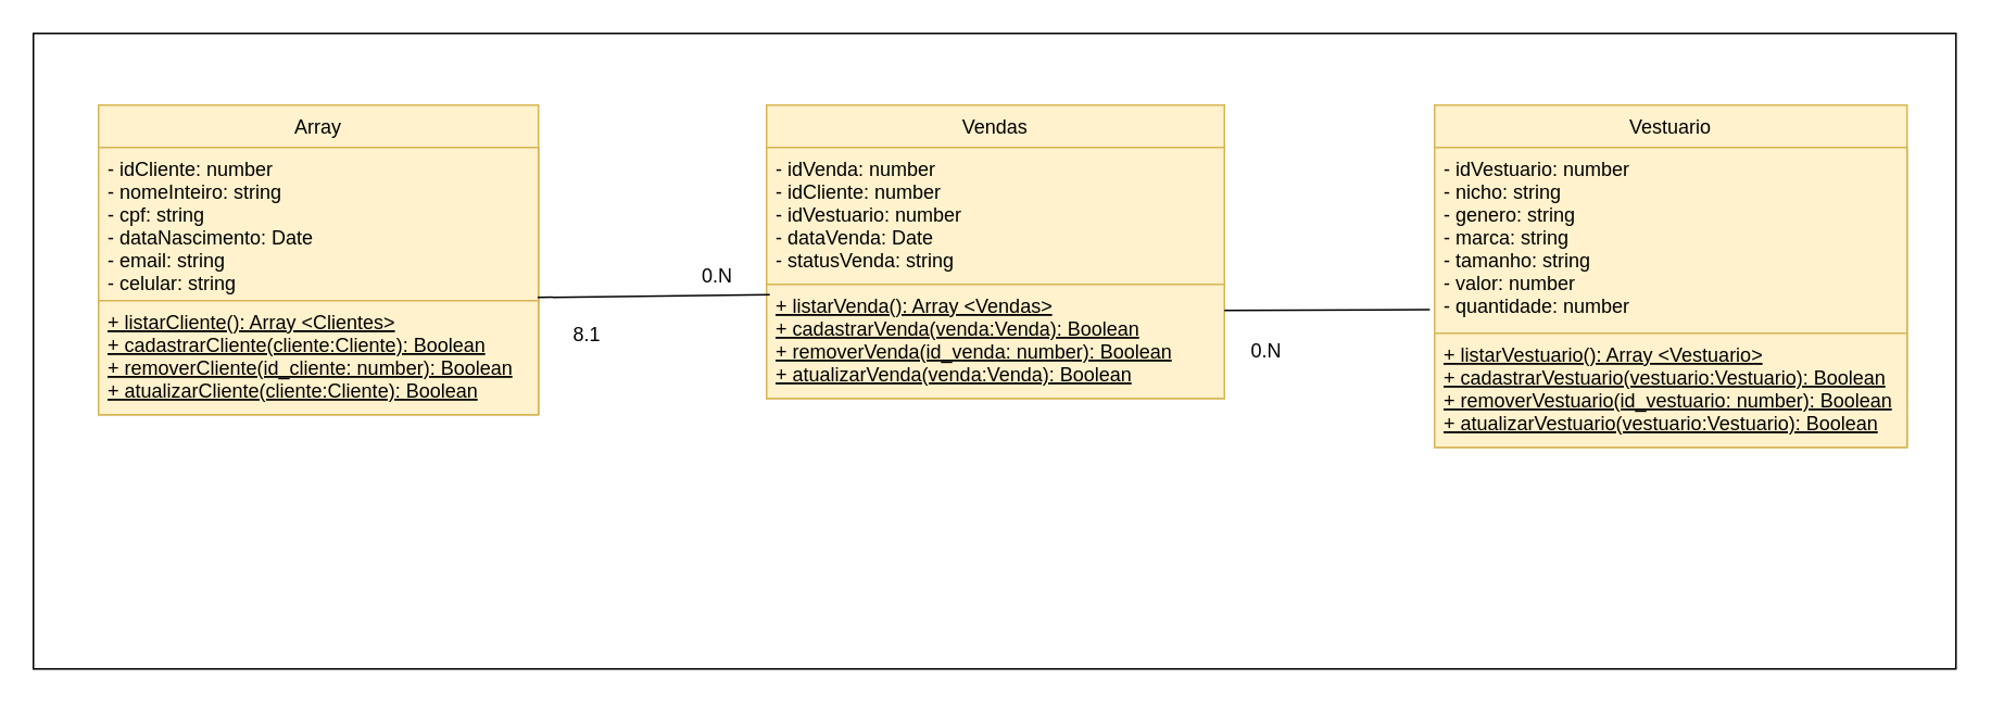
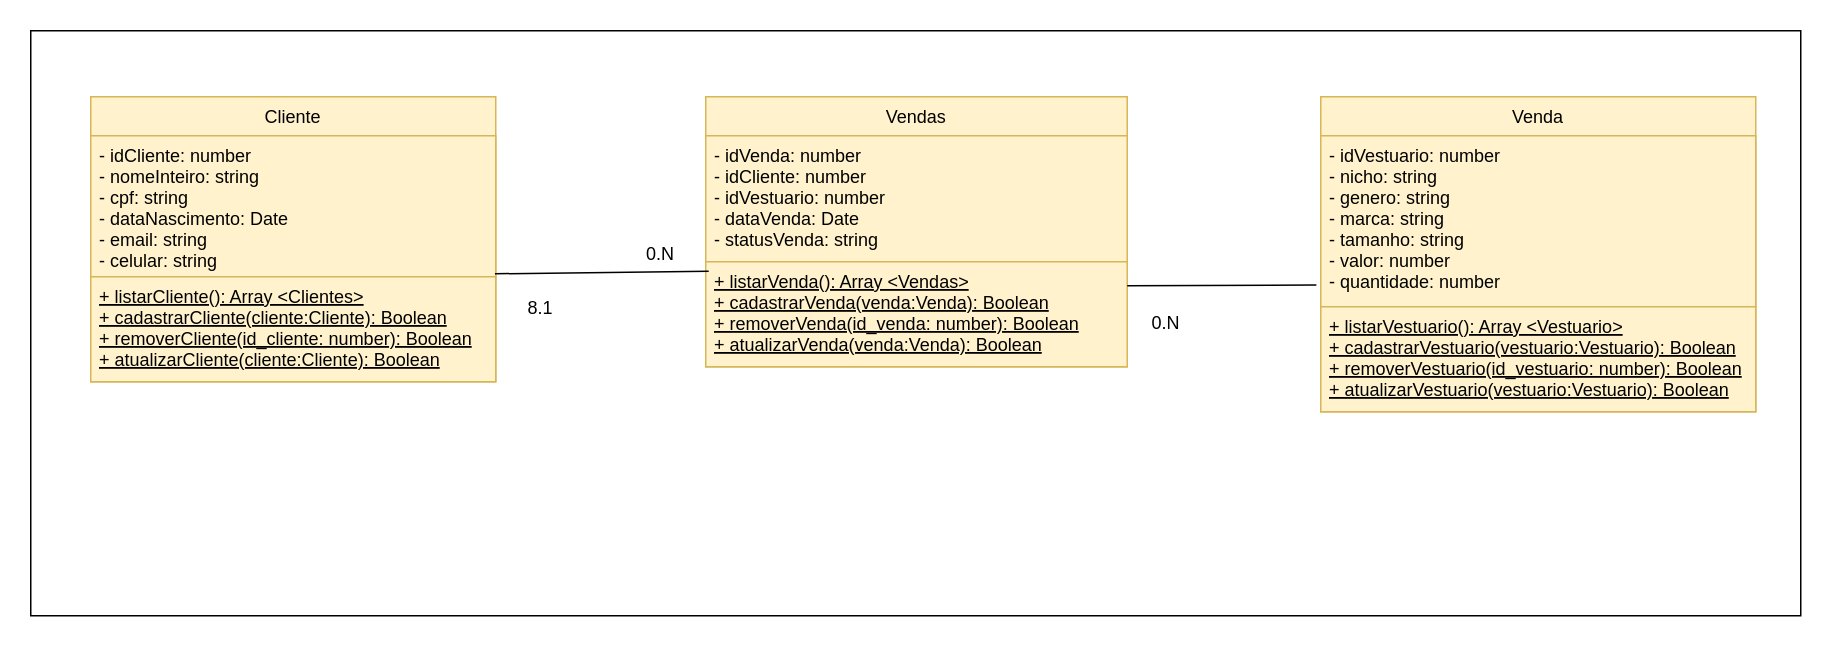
  <mxCell id="0" />
  <mxCell id="1" parent="0" />
  <mxCell id="2" value="" style="rounded=0;whiteSpace=wrap;html=1;" parent="1" vertex="1"><mxGeometry x="20" width="1180" height="390" as="geometry" y="20" /></mxCell>
- <mxCell id="3" value="Array" style="swimlane;fontStyle=0;align=center;verticalAlign=top;childLayout=stackLayout;horizontal=1;startSize=26;horizontalStack=0;resizeParent=1;resizeLast=0;collapsible=1;marginBottom=0;rounded=0;shadow=0;strokeWidth=1;fillColor=#fff2cc;strokeColor=#d6b656;" parent="1" vertex="1"><mxGeometry x="60" y="64" width="270" height="190" as="geometry"><mxRectangle x="180" y="70" width="160" height="26" as="alternateBounds" /></mxGeometry></mxCell>
+ <mxCell id="3" value="Cliente" style="swimlane;fontStyle=0;align=center;verticalAlign=top;childLayout=stackLayout;horizontal=1;startSize=26;horizontalStack=0;resizeParent=1;resizeLast=0;collapsible=1;marginBottom=0;rounded=0;shadow=0;strokeWidth=1;fillColor=#fff2cc;strokeColor=#d6b656;" parent="1" vertex="1"><mxGeometry x="60" y="64" width="270" height="190" as="geometry"><mxRectangle x="180" y="70" width="160" height="26" as="alternateBounds" /></mxGeometry></mxCell>
  <mxCell id="4" value="- idCliente: number&#10;- nomeInteiro: string&#10;- cpf: string&#10;- dataNascimento: Date&#10;- email: string&#10;- celular: string" style="text;align=left;verticalAlign=top;spacingLeft=4;spacingRight=4;overflow=hidden;rotatable=0;points=[[0,0.5],[1,0.5]];portConstraint=eastwest;fillColor=#fff2cc;strokeColor=#d6b656;" parent="3" vertex="1"><mxGeometry y="26" width="270" height="94" as="geometry" /></mxCell>
  <mxCell id="5" value="+ listarCliente(): Array &lt;Clientes&gt;&#10;+ cadastrarCliente(cliente:Cliente): Boolean&#10;+ removerCliente(id_cliente: number): Boolean&#10;+ atualizarCliente(cliente:Cliente): Boolean" style="text;align=left;verticalAlign=top;spacingLeft=4;spacingRight=4;overflow=hidden;rotatable=0;points=[[0,0.5],[1,0.5]];portConstraint=eastwest;fillColor=#fff2cc;strokeColor=#d6b656;fontStyle=4" parent="3" vertex="1"><mxGeometry y="120" width="270" height="70" as="geometry" /></mxCell>
  <mxCell id="6" value="Vendas" style="swimlane;fontStyle=0;align=center;verticalAlign=top;childLayout=stackLayout;horizontal=1;startSize=26;horizontalStack=0;resizeParent=1;resizeLast=0;collapsible=1;marginBottom=0;rounded=0;shadow=0;strokeWidth=1;fillColor=#fff2cc;strokeColor=#d6b656;" parent="1" vertex="1"><mxGeometry x="470" y="64" width="281" height="180" as="geometry"><mxRectangle x="180" y="70" width="160" height="26" as="alternateBounds" /></mxGeometry></mxCell>
  <mxCell id="7" value="- idVenda: number&#10;- idCliente: number&#10;- idVestuario: number&#10;- dataVenda: Date&#10;- statusVenda: string" style="text;align=left;verticalAlign=top;spacingLeft=4;spacingRight=4;overflow=hidden;rotatable=0;points=[[0,0.5],[1,0.5]];portConstraint=eastwest;fillColor=#fff2cc;strokeColor=#d6b656;" parent="6" vertex="1"><mxGeometry y="26" width="281" height="84" as="geometry" /></mxCell>
  <mxCell id="8" value="+ listarVenda(): Array &lt;Vendas&gt;&#10;+ cadastrarVenda(venda:Venda): Boolean&#10;+ removerVenda(id_venda: number): Boolean&#10;+ atualizarVenda(venda:Venda): Boolean" style="text;align=left;verticalAlign=top;spacingLeft=4;spacingRight=4;overflow=hidden;rotatable=0;points=[[0,0.5],[1,0.5]];portConstraint=eastwest;fillColor=#fff2cc;strokeColor=#d6b656;fontStyle=4" parent="6" vertex="1"><mxGeometry y="110" width="281" height="70" as="geometry" /></mxCell>
- <mxCell id="9" value="Vestuario" style="swimlane;fontStyle=0;align=center;verticalAlign=top;childLayout=stackLayout;horizontal=1;startSize=26;horizontalStack=0;resizeParent=1;resizeLast=0;collapsible=1;marginBottom=0;rounded=0;shadow=0;strokeWidth=1;fillColor=#fff2cc;strokeColor=#d6b656;" parent="1" vertex="1"><mxGeometry x="880" y="64" width="290" height="210" as="geometry"><mxRectangle x="180" y="70" width="160" height="26" as="alternateBounds" /></mxGeometry></mxCell>
+ <mxCell id="9" value="Venda" style="swimlane;fontStyle=0;align=center;verticalAlign=top;childLayout=stackLayout;horizontal=1;startSize=26;horizontalStack=0;resizeParent=1;resizeLast=0;collapsible=1;marginBottom=0;rounded=0;shadow=0;strokeWidth=1;fillColor=#fff2cc;strokeColor=#d6b656;" parent="1" vertex="1"><mxGeometry x="880" y="64" width="290" height="210" as="geometry"><mxRectangle x="180" y="70" width="160" height="26" as="alternateBounds" /></mxGeometry></mxCell>
  <mxCell id="10" value="- idVestuario: number&#10;- nicho: string&#10;- genero: string&#10;- marca: string&#10;- tamanho: string&#10;- valor: number&#10;- quantidade: number" style="text;align=left;verticalAlign=top;spacingLeft=4;spacingRight=4;overflow=hidden;rotatable=0;points=[[0,0.5],[1,0.5]];portConstraint=eastwest;fillColor=#fff2cc;strokeColor=#d6b656;" parent="9" vertex="1"><mxGeometry y="26" width="290" height="114" as="geometry" /></mxCell>
  <mxCell id="11" value="+ listarVestuario(): Array &lt;Vestuario&gt;&#10;+ cadastrarVestuario(vestuario:Vestuario): Boolean&#10;+ removerVestuario(id_vestuario: number): Boolean&#10;+ atualizarVestuario(vestuario:Vestuario): Boolean" style="text;align=left;verticalAlign=top;spacingLeft=4;spacingRight=4;overflow=hidden;rotatable=0;points=[[0,0.5],[1,0.5]];portConstraint=eastwest;fillColor=#fff2cc;strokeColor=#d6b656;fontStyle=4" parent="9" vertex="1"><mxGeometry y="140" width="290" height="70" as="geometry" /></mxCell>
  <mxCell id="12" value="" style="endArrow=none;html=1;rounded=0;exitX=0.998;exitY=0.979;exitDx=0;exitDy=0;exitPerimeter=0;entryX=0.007;entryY=0.09;entryDx=0;entryDy=0;entryPerimeter=0;" parent="1" source="4" target="8" edge="1"><mxGeometry width="50" height="50" relative="1" as="geometry"><mxPoint x="660" y="150" as="sourcePoint" /><mxPoint x="471.405" y="215.408" as="targetPoint" /></mxGeometry></mxCell>
  <mxCell id="13" value="8.1" style="text;html=1;align=center;verticalAlign=middle;whiteSpace=wrap;rounded=0;" parent="1" vertex="1"><mxGeometry x="330" y="190" width="60" height="30" as="geometry" /></mxCell>
  <mxCell id="14" value="0.N" style="text;html=1;align=center;verticalAlign=middle;whiteSpace=wrap;rounded=0;" parent="1" vertex="1"><mxGeometry x="410" y="154" width="60" height="30" as="geometry" /></mxCell>
  <mxCell id="15" value="" style="endArrow=none;html=1;rounded=0;entryX=-0.01;entryY=0.873;entryDx=0;entryDy=0;entryPerimeter=0;" parent="1" target="10" edge="1"><mxGeometry width="50" height="50" relative="1" as="geometry"><mxPoint x="751" y="190" as="sourcePoint" /><mxPoint x="880.29" y="230.494" as="targetPoint" /></mxGeometry></mxCell>
  <mxCell id="16" value="0.N" style="text;html=1;align=center;verticalAlign=middle;whiteSpace=wrap;rounded=0;" parent="1" vertex="1"><mxGeometry x="747" y="200" width="60" height="30" as="geometry" /></mxCell>
